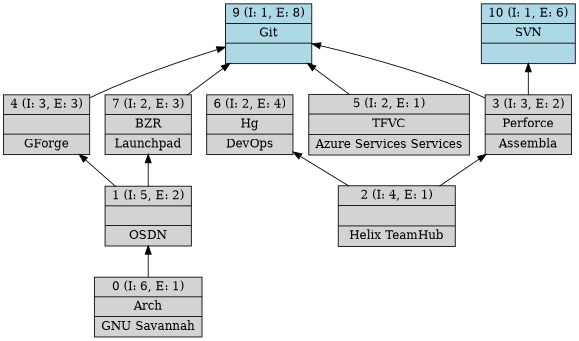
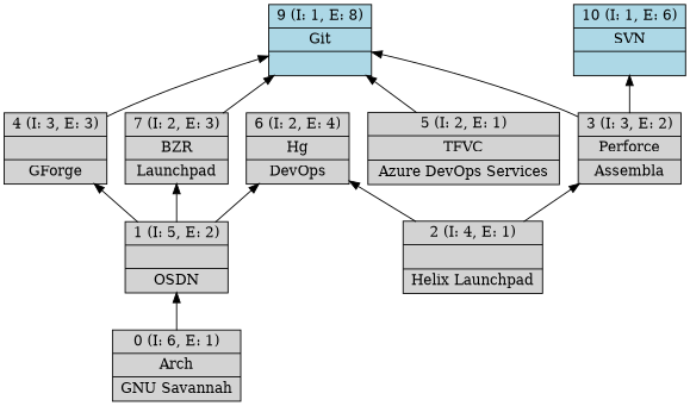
  digraph {
    rankdir=BT
    node [shape=record style=filled]
    n1 [label="{0 (I: 6, E: 1)|Arch\n|GNU Savannah\n}"]
    n2 [label="{1 (I: 5, E: 2)||OSDN\n}"]
    n3 [label="{4 (I: 3, E: 3)||GForge\n}"]
    n4 [label="{6 (I: 2, E: 4)|Hg\n|DevOps\n}"]
    n5 [label="{7 (I: 2, E: 3)|BZR\n|Launchpad\n}"]
    n6 [fillcolor=lightblue label="{9 (I: 1, E: 8)|Git\n|}"]
-   n7 [label="{2 (I: 4, E: 1)||Helix TeamHub\n}"]
+   n7 [label="{2 (I: 4, E: 1)||Helix Launchpad\n}"]
    n8 [label="{3 (I: 3, E: 2)|Perforce\n|Assembla\n}"]
    n9 [fillcolor=lightblue label="{10 (I: 1, E: 6)|SVN\n|}"]
-   n10 [label="{5 (I: 2, E: 1)|TFVC\n|Azure Services Services\n}"]
+   n10 [label="{5 (I: 2, E: 1)|TFVC\n|Azure DevOps Services\n}"]
    n1 -> n2
    n2 -> n3
+   n2 -> n4
    n2 -> n5
    n3 -> n6
    n5 -> n6
    n7 -> n4
    n7 -> n8
    n8 -> n6
    n8 -> n9
    n10 -> n6
  }
